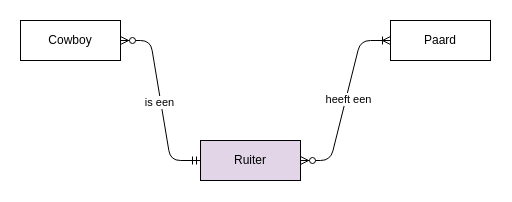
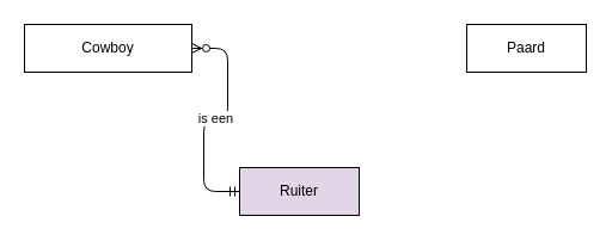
  <mxCell id="0" />
  <mxCell id="1" parent="0" />
- <mxCell id="2" value="Cowboy" style="whiteSpace=wrap;html=1;align=center;" vertex="1" parent="1"><mxGeometry x="20" y="20" width="100" height="40" as="geometry" /></mxCell>
+ <mxCell id="2" value="Cowboy" style="whiteSpace=wrap;html=1;align=center;" vertex="1" parent="1"><mxGeometry x="20" y="20" width="140" height="40" as="geometry" /></mxCell>
  <mxCell id="3" value="Paard" style="whiteSpace=wrap;html=1;align=center;" vertex="1" parent="1"><mxGeometry x="390" y="20" width="100" height="40" as="geometry" /></mxCell>
  <mxCell id="4" value="Ruiter" style="whiteSpace=wrap;html=1;align=center;fillColor=#e1d5e7;" vertex="1" parent="1"><mxGeometry x="200" y="140" width="100" height="40" as="geometry" /></mxCell>
  <mxCell id="5" value="" style="edgeStyle=entityRelationEdgeStyle;fontSize=12;html=1;endArrow=ERzeroToMany;startArrow=ERmandOne;exitX=0;exitY=0.5;exitDx=0;exitDy=0;entryX=1;entryY=0.5;entryDx=0;entryDy=0;" edge="1" parent="1" source="4" target="2"><mxGeometry width="100" height="100" relative="1" as="geometry"><mxPoint x="370" y="240" as="sourcePoint" /><mxPoint x="60" y="130" as="targetPoint" /></mxGeometry></mxCell>
  <mxCell id="6" value="is een" style="edgeLabel;html=1;align=center;verticalAlign=middle;resizable=0;points=[];" vertex="1" connectable="0" parent="5"><mxGeometry x="-0.007" y="2" relative="1" as="geometry"><mxPoint as="offset" /></mxGeometry></mxCell>
- <mxCell id="7" value="" style="edgeStyle=entityRelationEdgeStyle;fontSize=12;html=1;endArrow=ERoneToMany;startArrow=ERzeroToMany;entryX=0;entryY=0.5;entryDx=0;entryDy=0;exitX=1;exitY=0.5;exitDx=0;exitDy=0;" edge="1" parent="1" source="4" target="3"><mxGeometry width="100" height="100" relative="1" as="geometry"><mxPoint x="380" y="240" as="sourcePoint" /><mxPoint x="450" y="120" as="targetPoint" /></mxGeometry></mxCell>
- <mxCell id="8" value="heeft een" style="edgeLabel;html=1;align=center;verticalAlign=middle;resizable=0;points=[];" vertex="1" connectable="0" parent="7"><mxGeometry x="0.029" y="-2" relative="1" as="geometry"><mxPoint y="1" as="offset" /></mxGeometry></mxCell>
